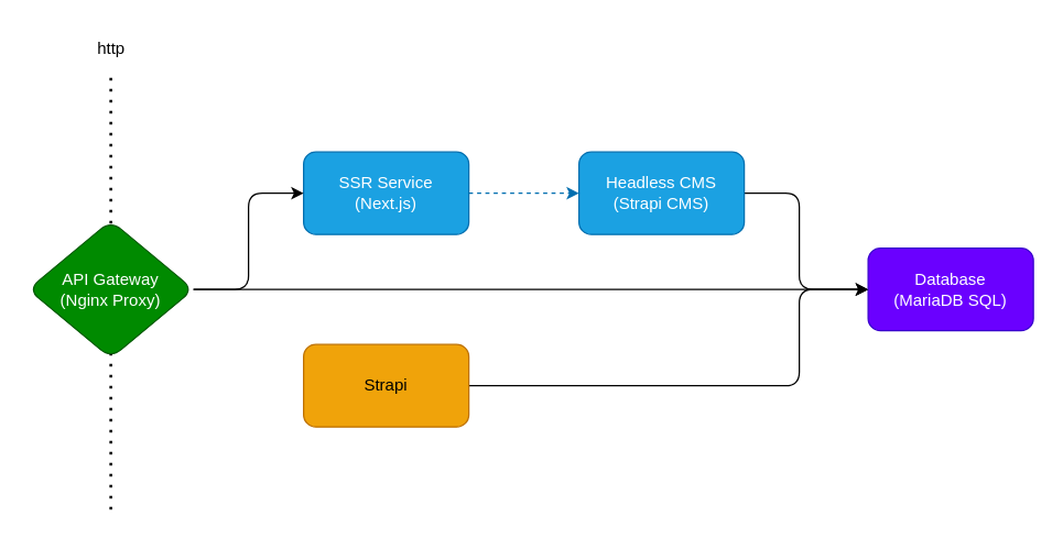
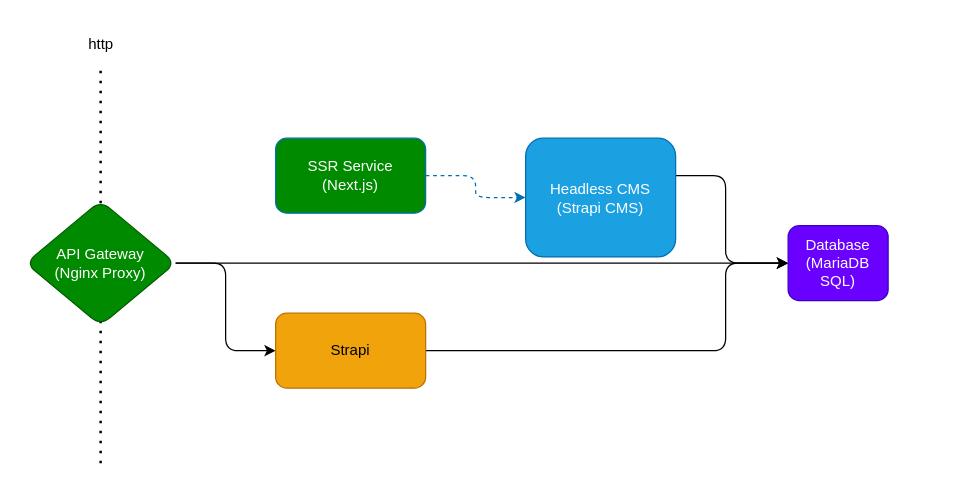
  <mxCell id="0" />
  <mxCell id="1" parent="0" />
  <mxCell id="2" value="" style="endArrow=none;dashed=1;html=1;dashPattern=1 3;strokeWidth=2;" parent="1" edge="1"><mxGeometry width="50" height="50" relative="1" as="geometry"><mxPoint x="80" y="370" as="sourcePoint" /><mxPoint x="80" y="50" as="targetPoint" /></mxGeometry></mxCell>
  <mxCell id="3" style="edgeStyle=orthogonalEdgeStyle;html=1;exitX=1;exitY=0.5;exitDx=0;exitDy=0;" parent="1" source="9" target="11" edge="1"><mxGeometry relative="1" as="geometry"><mxPoint x="150" y="170" as="sourcePoint" /></mxGeometry></mxCell>
  <mxCell id="4" style="edgeStyle=orthogonalEdgeStyle;html=1;entryX=0;entryY=0.5;entryDx=0;entryDy=0;fillColor=#1ba1e2;strokeColor=#006EAF;dashed=1;" parent="1" source="5" target="7" edge="1"><mxGeometry relative="1" as="geometry" /></mxCell>
- <mxCell id="5" value="SSR Service&lt;br&gt;(Next.js)" style="rounded=1;whiteSpace=wrap;html=1;fillColor=#1ba1e2;fontColor=#ffffff;strokeColor=#006EAF;" parent="1" vertex="1"><mxGeometry x="220" y="110" width="120" height="60" as="geometry" /></mxCell>
+ <mxCell id="5" value="SSR Service&lt;br&gt;(Next.js)" style="rounded=1;whiteSpace=wrap;html=1;fillColor=#008a00;fontColor=#ffffff;strokeColor=#006EAF;" parent="1" vertex="1"><mxGeometry x="220" y="110" width="120" height="60" as="geometry" /></mxCell>
  <mxCell id="6" style="edgeStyle=orthogonalEdgeStyle;html=1;entryX=0;entryY=0.5;entryDx=0;entryDy=0;" parent="1" source="7" target="11" edge="1"><mxGeometry relative="1" as="geometry"><Array as="points"><mxPoint x="580" y="140" /><mxPoint x="580" y="210" /></Array></mxGeometry></mxCell>
- <mxCell id="7" value="Headless CMS&lt;br&gt;(Strapi CMS)" style="rounded=1;whiteSpace=wrap;html=1;fillColor=#1ba1e2;fontColor=#ffffff;strokeColor=#006EAF;" parent="1" vertex="1"><mxGeometry x="420" y="110" width="120" height="60" as="geometry" /></mxCell>
- <mxCell id="8" style="edgeStyle=orthogonalEdgeStyle;html=1;" edge="1" parent="1" source="9" target="5"><mxGeometry relative="1" as="geometry" /></mxCell>
+ <mxCell id="7" value="Headless CMS&lt;br&gt;(Strapi CMS)" style="rounded=1;whiteSpace=wrap;html=1;fillColor=#1ba1e2;fontColor=#ffffff;strokeColor=#006EAF;" parent="1" vertex="1"><mxGeometry x="420" y="110" width="120" height="95" as="geometry" /></mxCell>
+ <mxCell id="8" style="edgeStyle=orthogonalEdgeStyle;html=1;entryX=0;entryY=0.5;entryDx=0;entryDy=0;" edge="1" parent="1" source="9" target="13"><mxGeometry relative="1" as="geometry" /></mxCell>
  <mxCell id="9" value="API Gateway&lt;br&gt;(Nginx Proxy)" style="rhombus;whiteSpace=wrap;html=1;rounded=1;fillColor=#008a00;fontColor=#ffffff;strokeColor=#005700;" parent="1" vertex="1"><mxGeometry x="20" y="160" width="120" height="100" as="geometry" /></mxCell>
  <mxCell id="10" value="http" style="text;html=1;align=center;verticalAlign=middle;resizable=0;points=[];autosize=1;strokeColor=none;fillColor=none;rounded=1;" parent="1" vertex="1"><mxGeometry x="60" y="20" width="40" height="30" as="geometry" /></mxCell>
- <mxCell id="11" value="Database&lt;br&gt;(MariaDB SQL)" style="rounded=1;whiteSpace=wrap;html=1;fillColor=#6a00ff;fontColor=#ffffff;strokeColor=#3700CC;" parent="1" vertex="1"><mxGeometry x="630" y="180" width="120" height="60" as="geometry" /></mxCell>
+ <mxCell id="11" value="Database&lt;br&gt;(MariaDB SQL)" style="rounded=1;whiteSpace=wrap;html=1;fillColor=#6a00ff;fontColor=#ffffff;strokeColor=#3700CC;" parent="1" vertex="1"><mxGeometry x="630" y="180" width="80" height="60" as="geometry" /></mxCell>
  <mxCell id="12" style="edgeStyle=orthogonalEdgeStyle;html=1;entryX=0;entryY=0.5;entryDx=0;entryDy=0;" edge="1" parent="1" source="13" target="11"><mxGeometry relative="1" as="geometry"><Array as="points"><mxPoint x="580" y="280" /><mxPoint x="580" y="210" /></Array></mxGeometry></mxCell>
  <mxCell id="13" value="Strapi" style="rounded=1;whiteSpace=wrap;html=1;fillColor=#f0a30a;fontColor=#000000;strokeColor=#BD7000;" vertex="1" parent="1"><mxGeometry x="220" y="250" width="120" height="60" as="geometry" /></mxCell>
